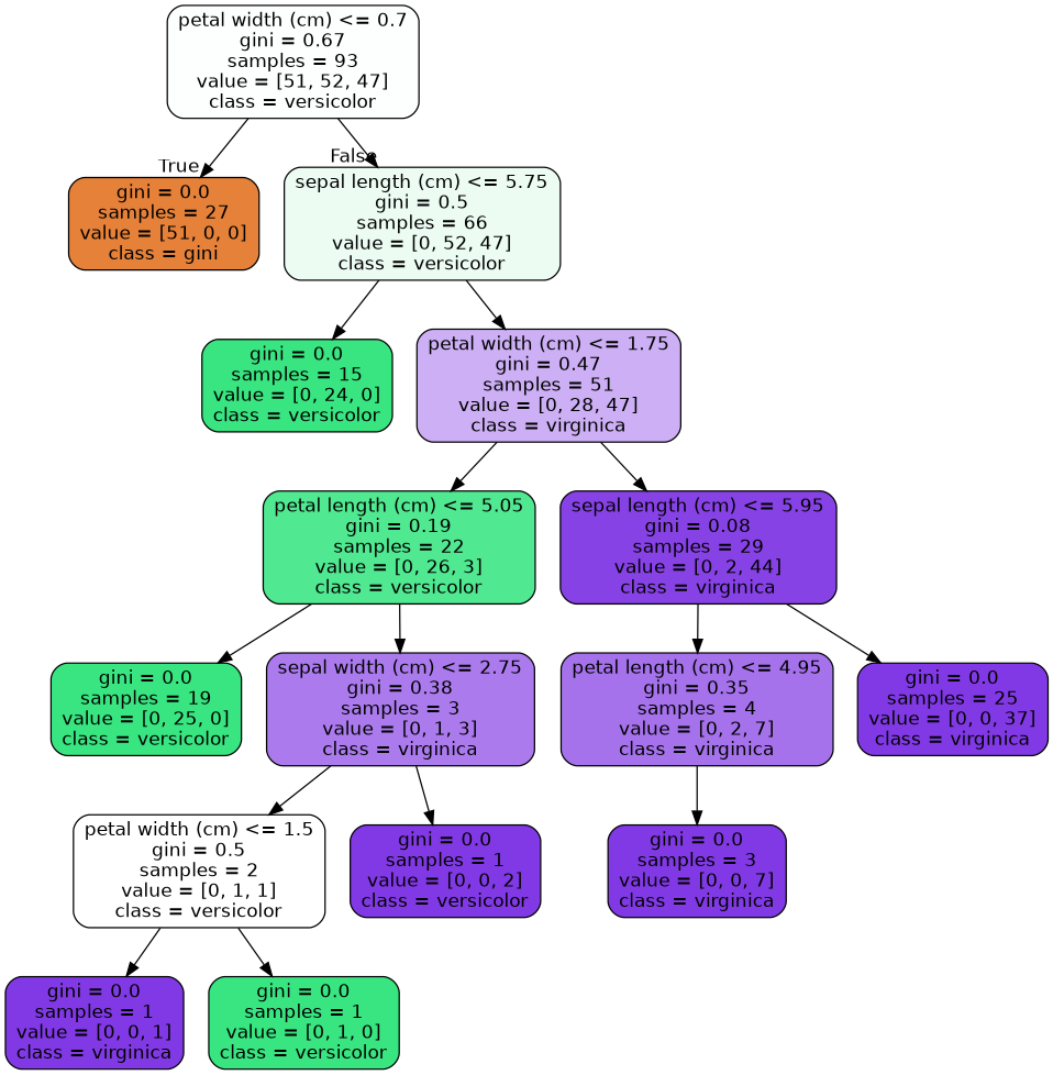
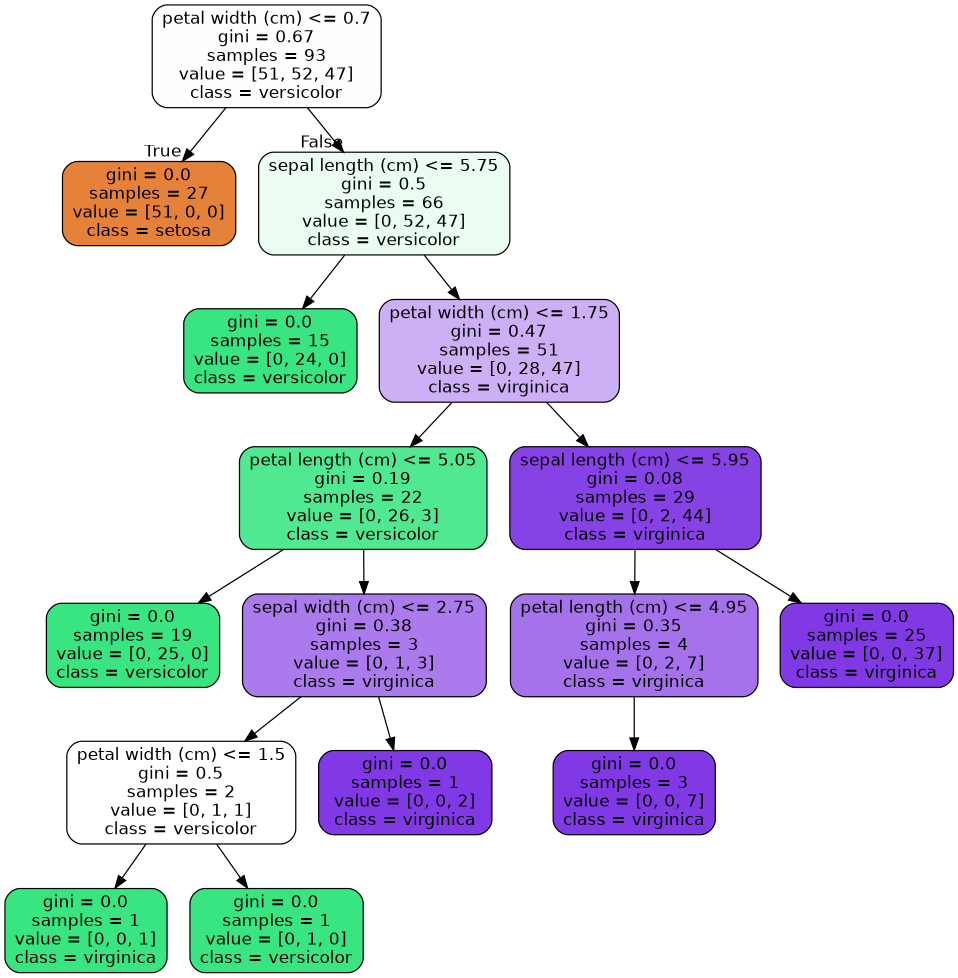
  digraph {
    node [color=black fillcolor="#8139e5" fontname=helvetica shape=box style="filled, rounded"]
    edge [fontname=helvetica]
    n1 [fillcolor="#fdfffe" label="petal width (cm) <= 0.7\ngini = 0.67\nsamples = 93\nvalue = [51, 52, 47]\nclass = versicolor"]
-   n2 [fillcolor="#e58139" label="gini = 0.0\nsamples = 27\nvalue = [51, 0, 0]\nclass = gini"]
+   n2 [fillcolor="#e58139" label="gini = 0.0\nsamples = 27\nvalue = [51, 0, 0]\nclass = setosa"]
    n3 [fillcolor="#ecfcf3" label="sepal length (cm) <= 5.75\ngini = 0.5\nsamples = 66\nvalue = [0, 52, 47]\nclass = versicolor"]
    n4 [fillcolor="#39e581" label="gini = 0.0\nsamples = 15\nvalue = [0, 24, 0]\nclass = versicolor"]
    n5 [fillcolor="#ccaff4" label="petal width (cm) <= 1.75\ngini = 0.47\nsamples = 51\nvalue = [0, 28, 47]\nclass = virginica"]
    n6 [fillcolor="#50e890" label="petal length (cm) <= 5.05\ngini = 0.19\nsamples = 22\nvalue = [0, 26, 3]\nclass = versicolor"]
    n7 [fillcolor="#8742e6" label="sepal length (cm) <= 5.95\ngini = 0.08\nsamples = 29\nvalue = [0, 2, 44]\nclass = virginica"]
    n8 [fillcolor="#39e581" label="gini = 0.0\nsamples = 19\nvalue = [0, 25, 0]\nclass = versicolor"]
    n9 [fillcolor="#ab7bee" label="sepal width (cm) <= 2.75\ngini = 0.38\nsamples = 3\nvalue = [0, 1, 3]\nclass = virginica"]
    n10 [fillcolor="#a572ec" label="petal length (cm) <= 4.95\ngini = 0.35\nsamples = 4\nvalue = [0, 2, 7]\nclass = virginica"]
    n11 [label="gini = 0.0\nsamples = 25\nvalue = [0, 0, 37]\nclass = virginica"]
    n12 [fillcolor="#ffffff" label="petal width (cm) <= 1.5\ngini = 0.5\nsamples = 2\nvalue = [0, 1, 1]\nclass = versicolor"]
-   n13 [label="gini = 0.0\nsamples = 1\nvalue = [0, 0, 2]\nclass = versicolor"]
-   n14 [label="gini = 0.0\nsamples = 1\nvalue = [0, 0, 1]\nclass = virginica"]
+   n13 [label="gini = 0.0\nsamples = 1\nvalue = [0, 0, 2]\nclass = virginica"]
+   n14 [fillcolor="#39e581" label="gini = 0.0\nsamples = 1\nvalue = [0, 0, 1]\nclass = virginica"]
    n15 [fillcolor="#39e581" label="gini = 0.0\nsamples = 1\nvalue = [0, 1, 0]\nclass = versicolor"]
    n16 [label="gini = 0.0\nsamples = 3\nvalue = [0, 0, 7]\nclass = virginica"]
    n1 -> n2 [headlabel=True labelangle=45 labeldistance=2.5]
    n1 -> n3 [headlabel=False labelangle=-45 labeldistance=2.5]
    n3 -> n4
    n3 -> n5
    n5 -> n6
    n5 -> n7
    n6 -> n8
    n6 -> n9
    n7 -> n10
    n7 -> n11
    n9 -> n12
    n9 -> n13
    n10 -> n16
    n12 -> n14
    n12 -> n15
  }
